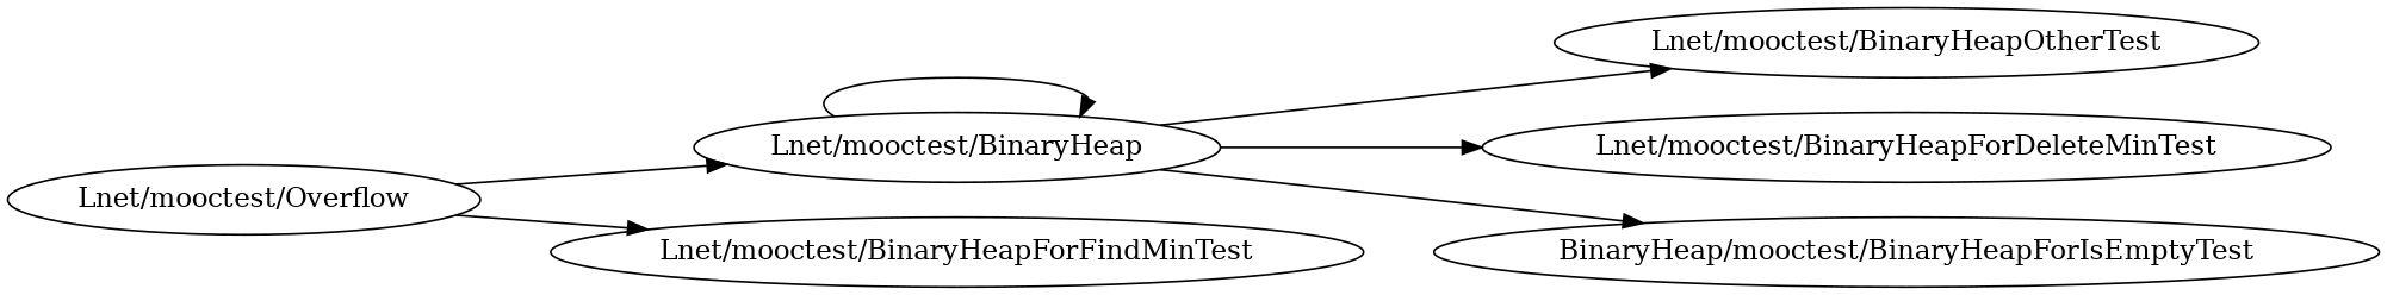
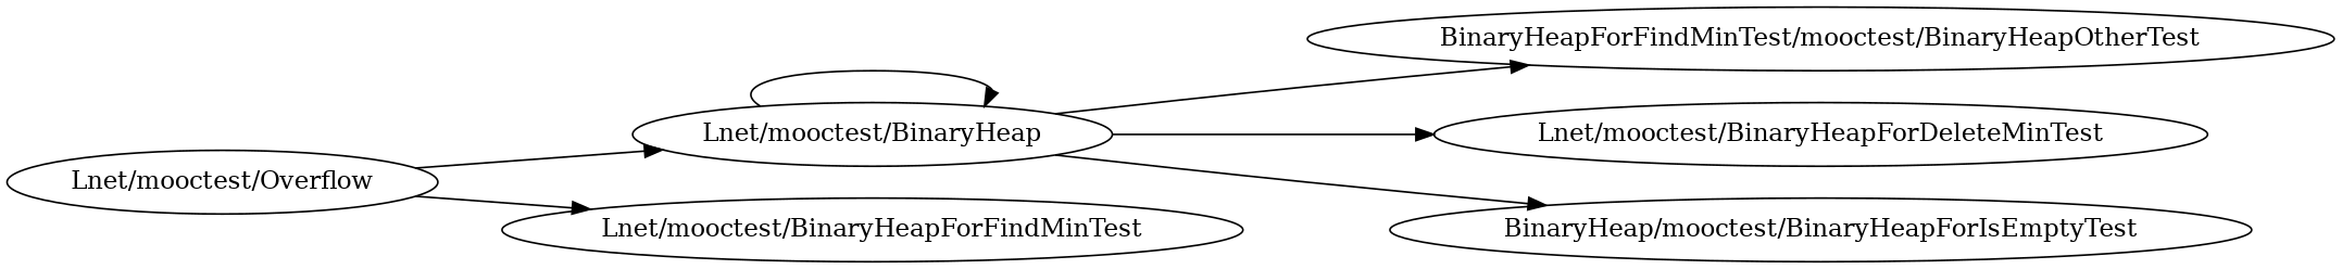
  digraph {
    rankdir=LR
    "Lnet/mooctest/BinaryHeap"
-   "Lnet/mooctest/BinaryHeapOtherTest"
+   "Lnet/mooctest/BinaryHeapOtherTest" [label="BinaryHeapForFindMinTest/mooctest/BinaryHeapOtherTest"]
    "Lnet/mooctest/BinaryHeapForDeleteMinTest"
    n4 [label="BinaryHeap/mooctest/BinaryHeapForIsEmptyTest"]
    "Lnet/mooctest/Overflow"
    "Lnet/mooctest/BinaryHeapForFindMinTest"
    "Lnet/mooctest/BinaryHeap" -> "Lnet/mooctest/BinaryHeap"
    "Lnet/mooctest/BinaryHeap" -> "Lnet/mooctest/BinaryHeapOtherTest"
    "Lnet/mooctest/BinaryHeap" -> "Lnet/mooctest/BinaryHeapForDeleteMinTest"
    "Lnet/mooctest/BinaryHeap" -> n4
    "Lnet/mooctest/Overflow" -> "Lnet/mooctest/BinaryHeap"
    "Lnet/mooctest/Overflow" -> "Lnet/mooctest/BinaryHeapForFindMinTest"
  }
